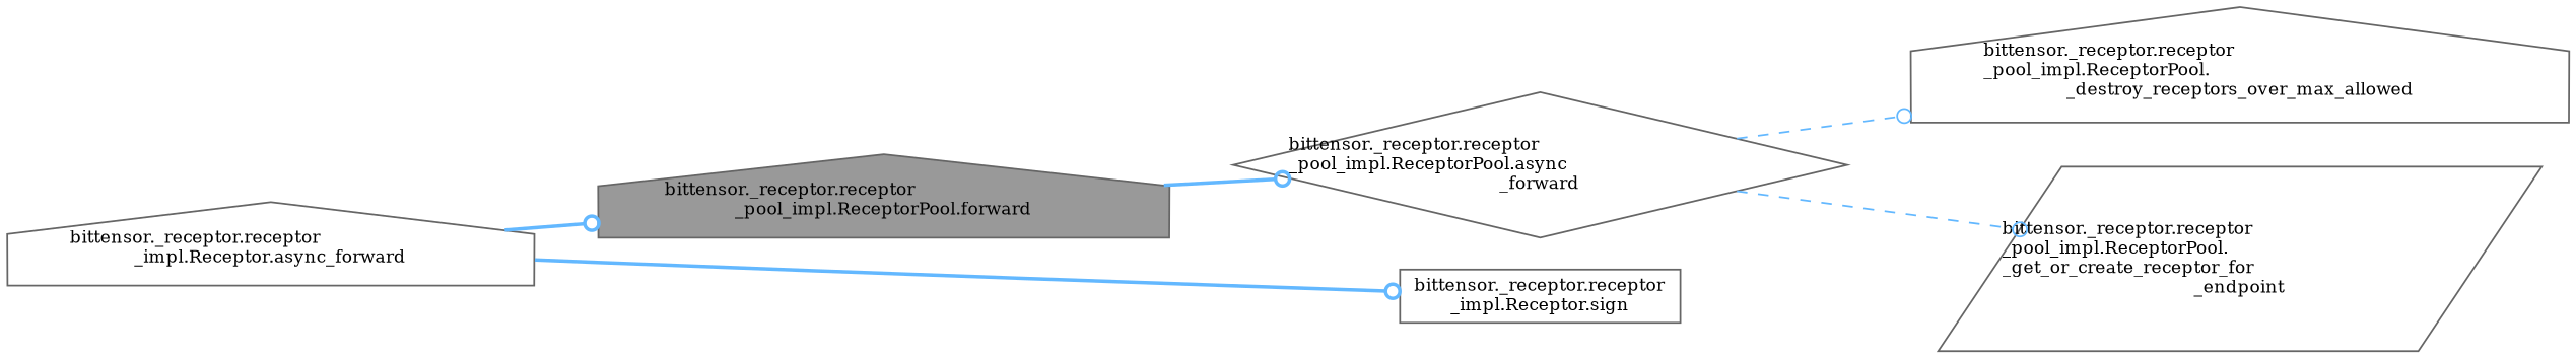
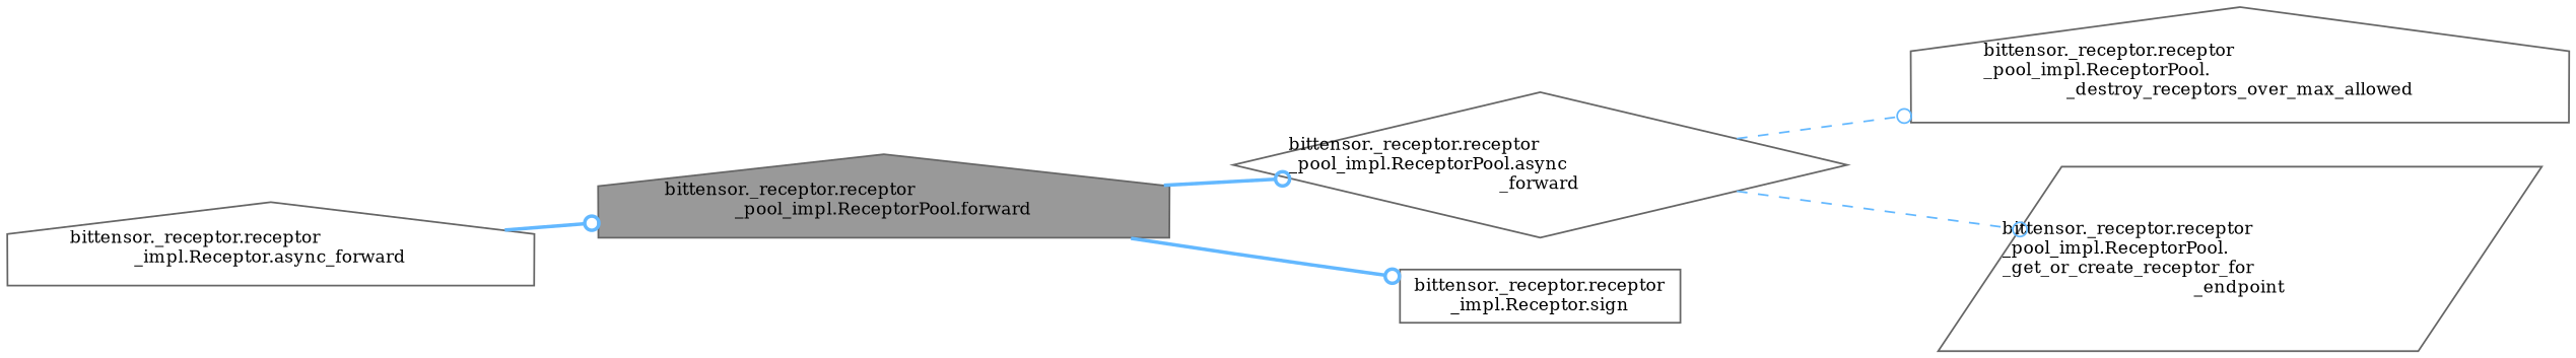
  digraph {
    fontname="DejaVu Serif"
    rankdir=LR
    node [color=grey40 fillcolor=white fontname="DejaVu Serif" fontsize=10 shape=house style=filled]
    edge [arrowhead=odot color=steelblue1 fontname="DejaVu Serif" fontsize=10 labelfontname=Helvetica labelfontsize=10 style=bold]
    n1 [color=gray40 fillcolor=grey60 fontcolor=black height=0.2 label="bittensor._receptor.receptor\l_pool_impl.ReceptorPool.forward" width=0.4]
    n2 [height=0.2 label="bittensor._receptor.receptor\l_pool_impl.ReceptorPool.async\l_forward" shape=diamond width=0.4]
    n3 [height=0.2 label="bittensor._receptor.receptor\l_pool_impl.ReceptorPool.\l_destroy_receptors_over_max_allowed" width=0.4]
    n4 [height=0.2 label="bittensor._receptor.receptor\l_pool_impl.ReceptorPool.\l_get_or_create_receptor_for\l_endpoint" shape=parallelogram width=0.4]
    n5 [height=0.2 label="bittensor._receptor.receptor\l_impl.Receptor.async_forward" width=0.4]
    n6 [height=0.2 label="bittensor._receptor.receptor\l_impl.Receptor.sign" shape=box width=0.4]
    n1 -> n2
    n2 -> n3 [style=dashed]
    n2 -> n4 [style=dashed]
    n5 -> n1
-   n5 -> n6
+   n1 -> n6
  }
